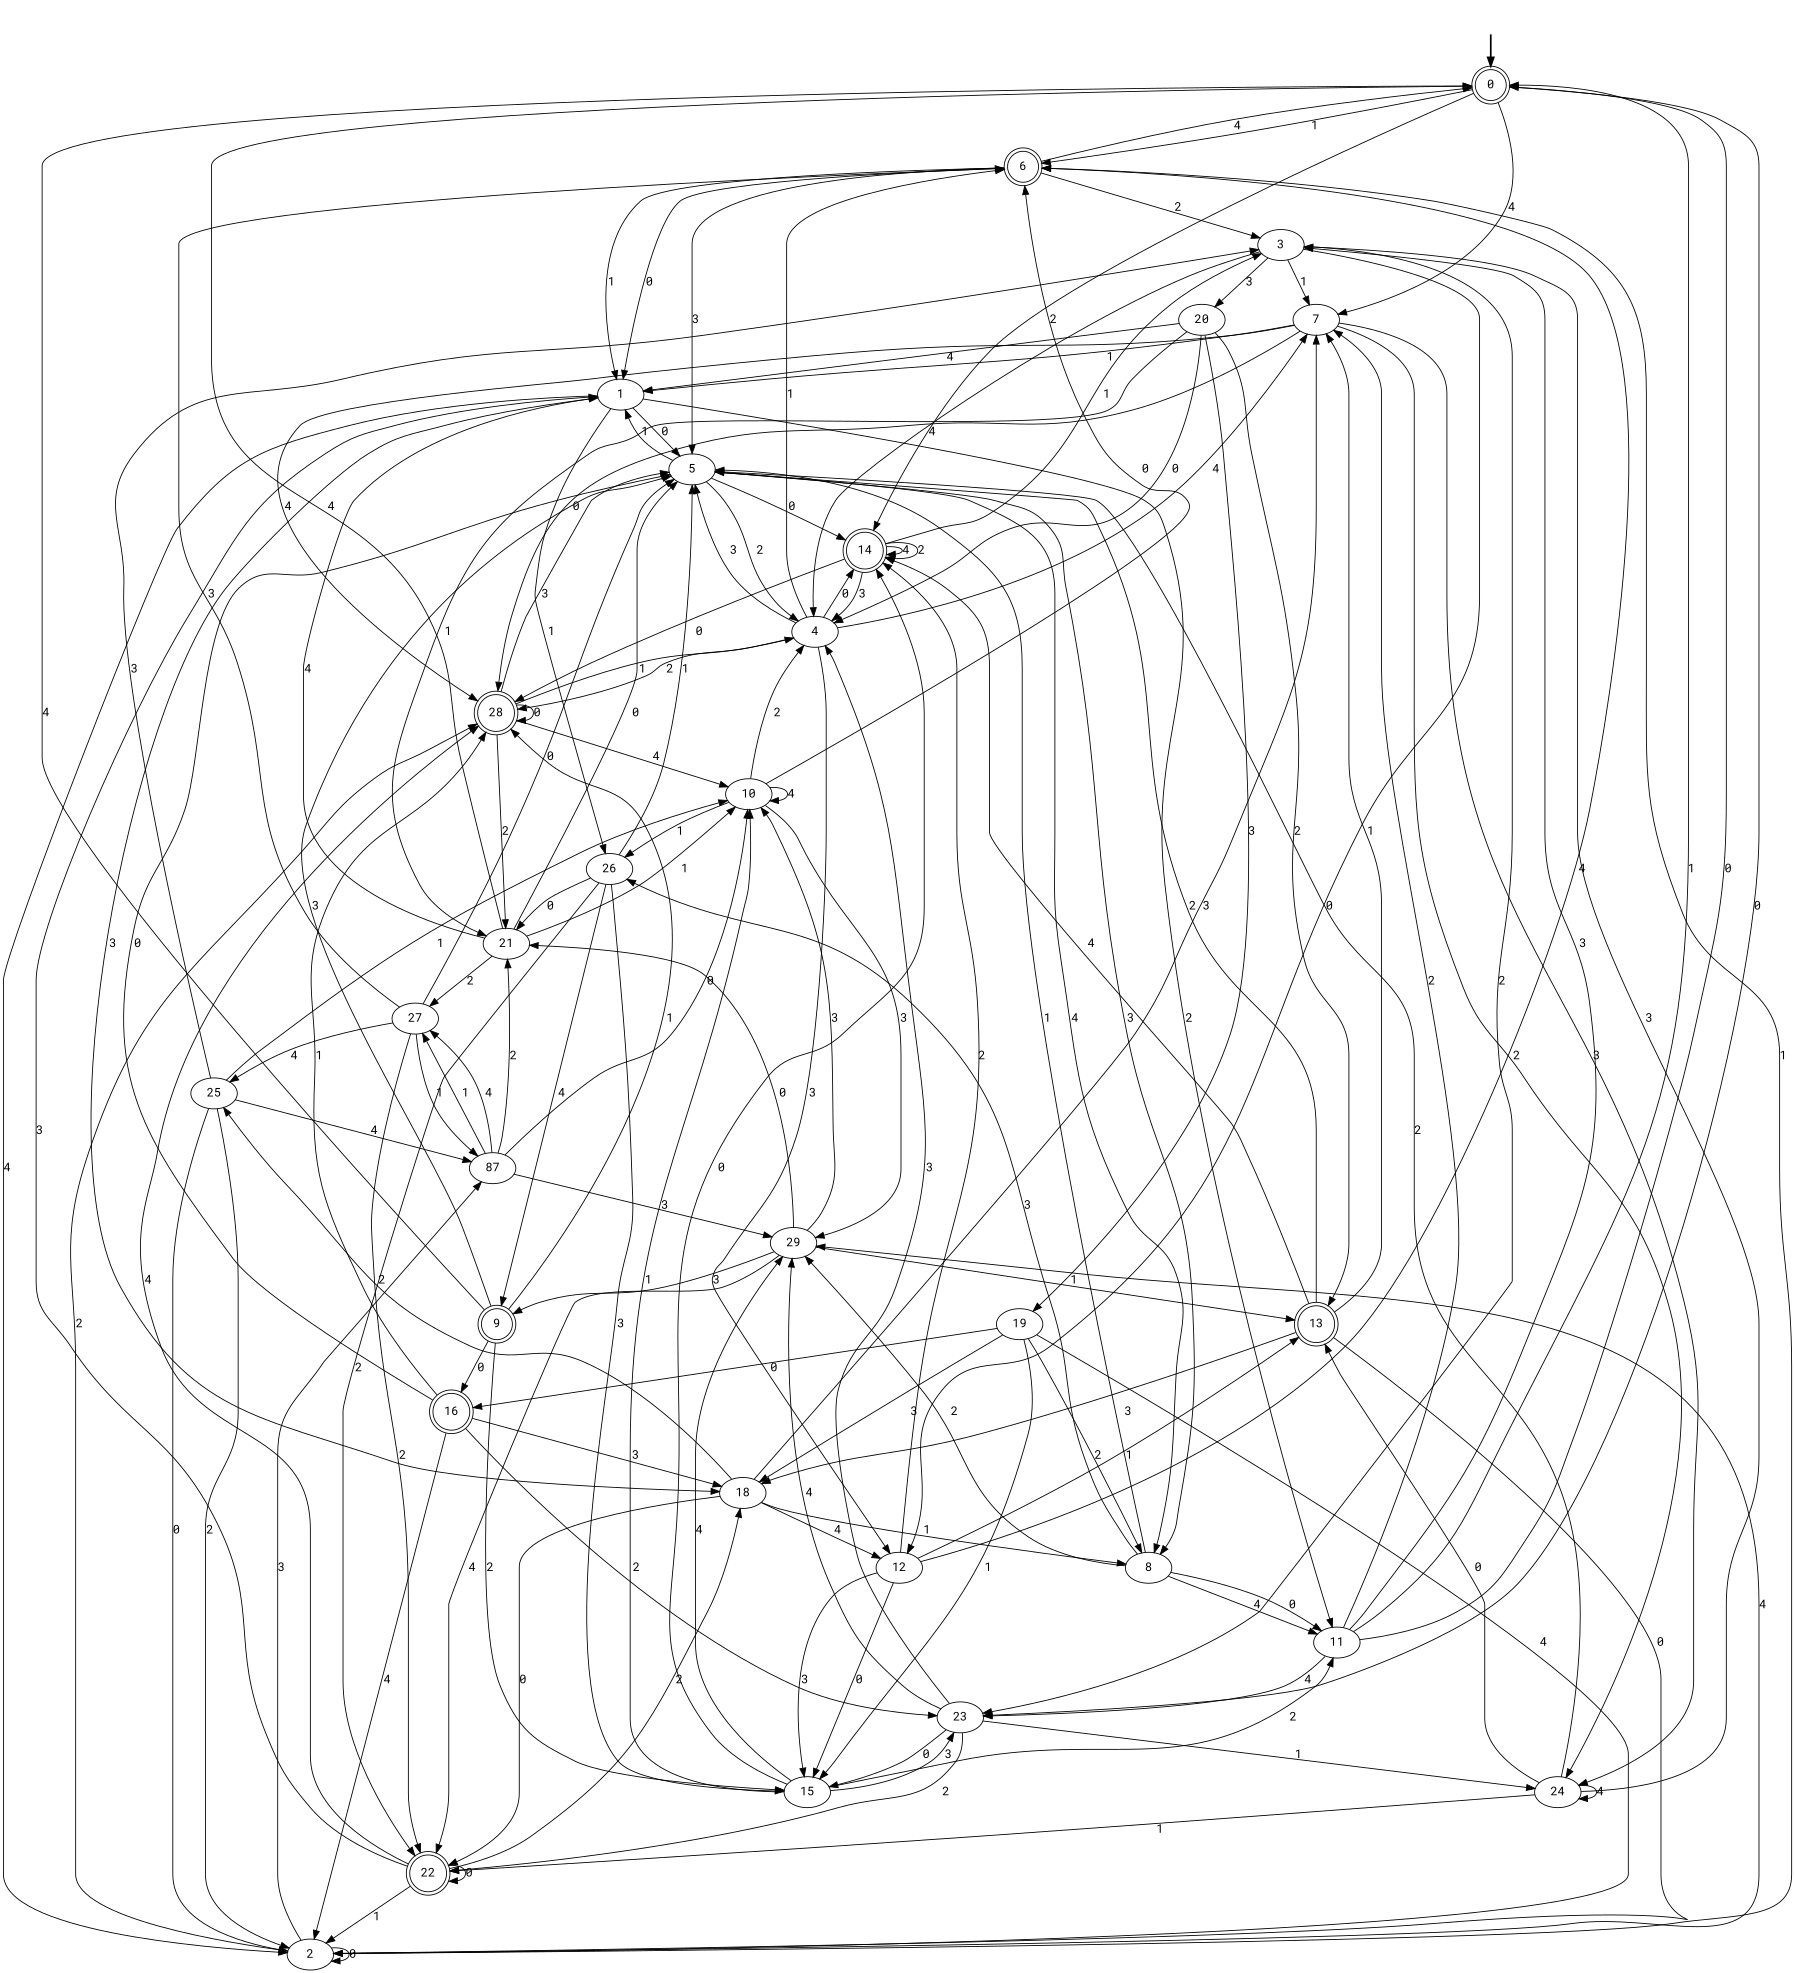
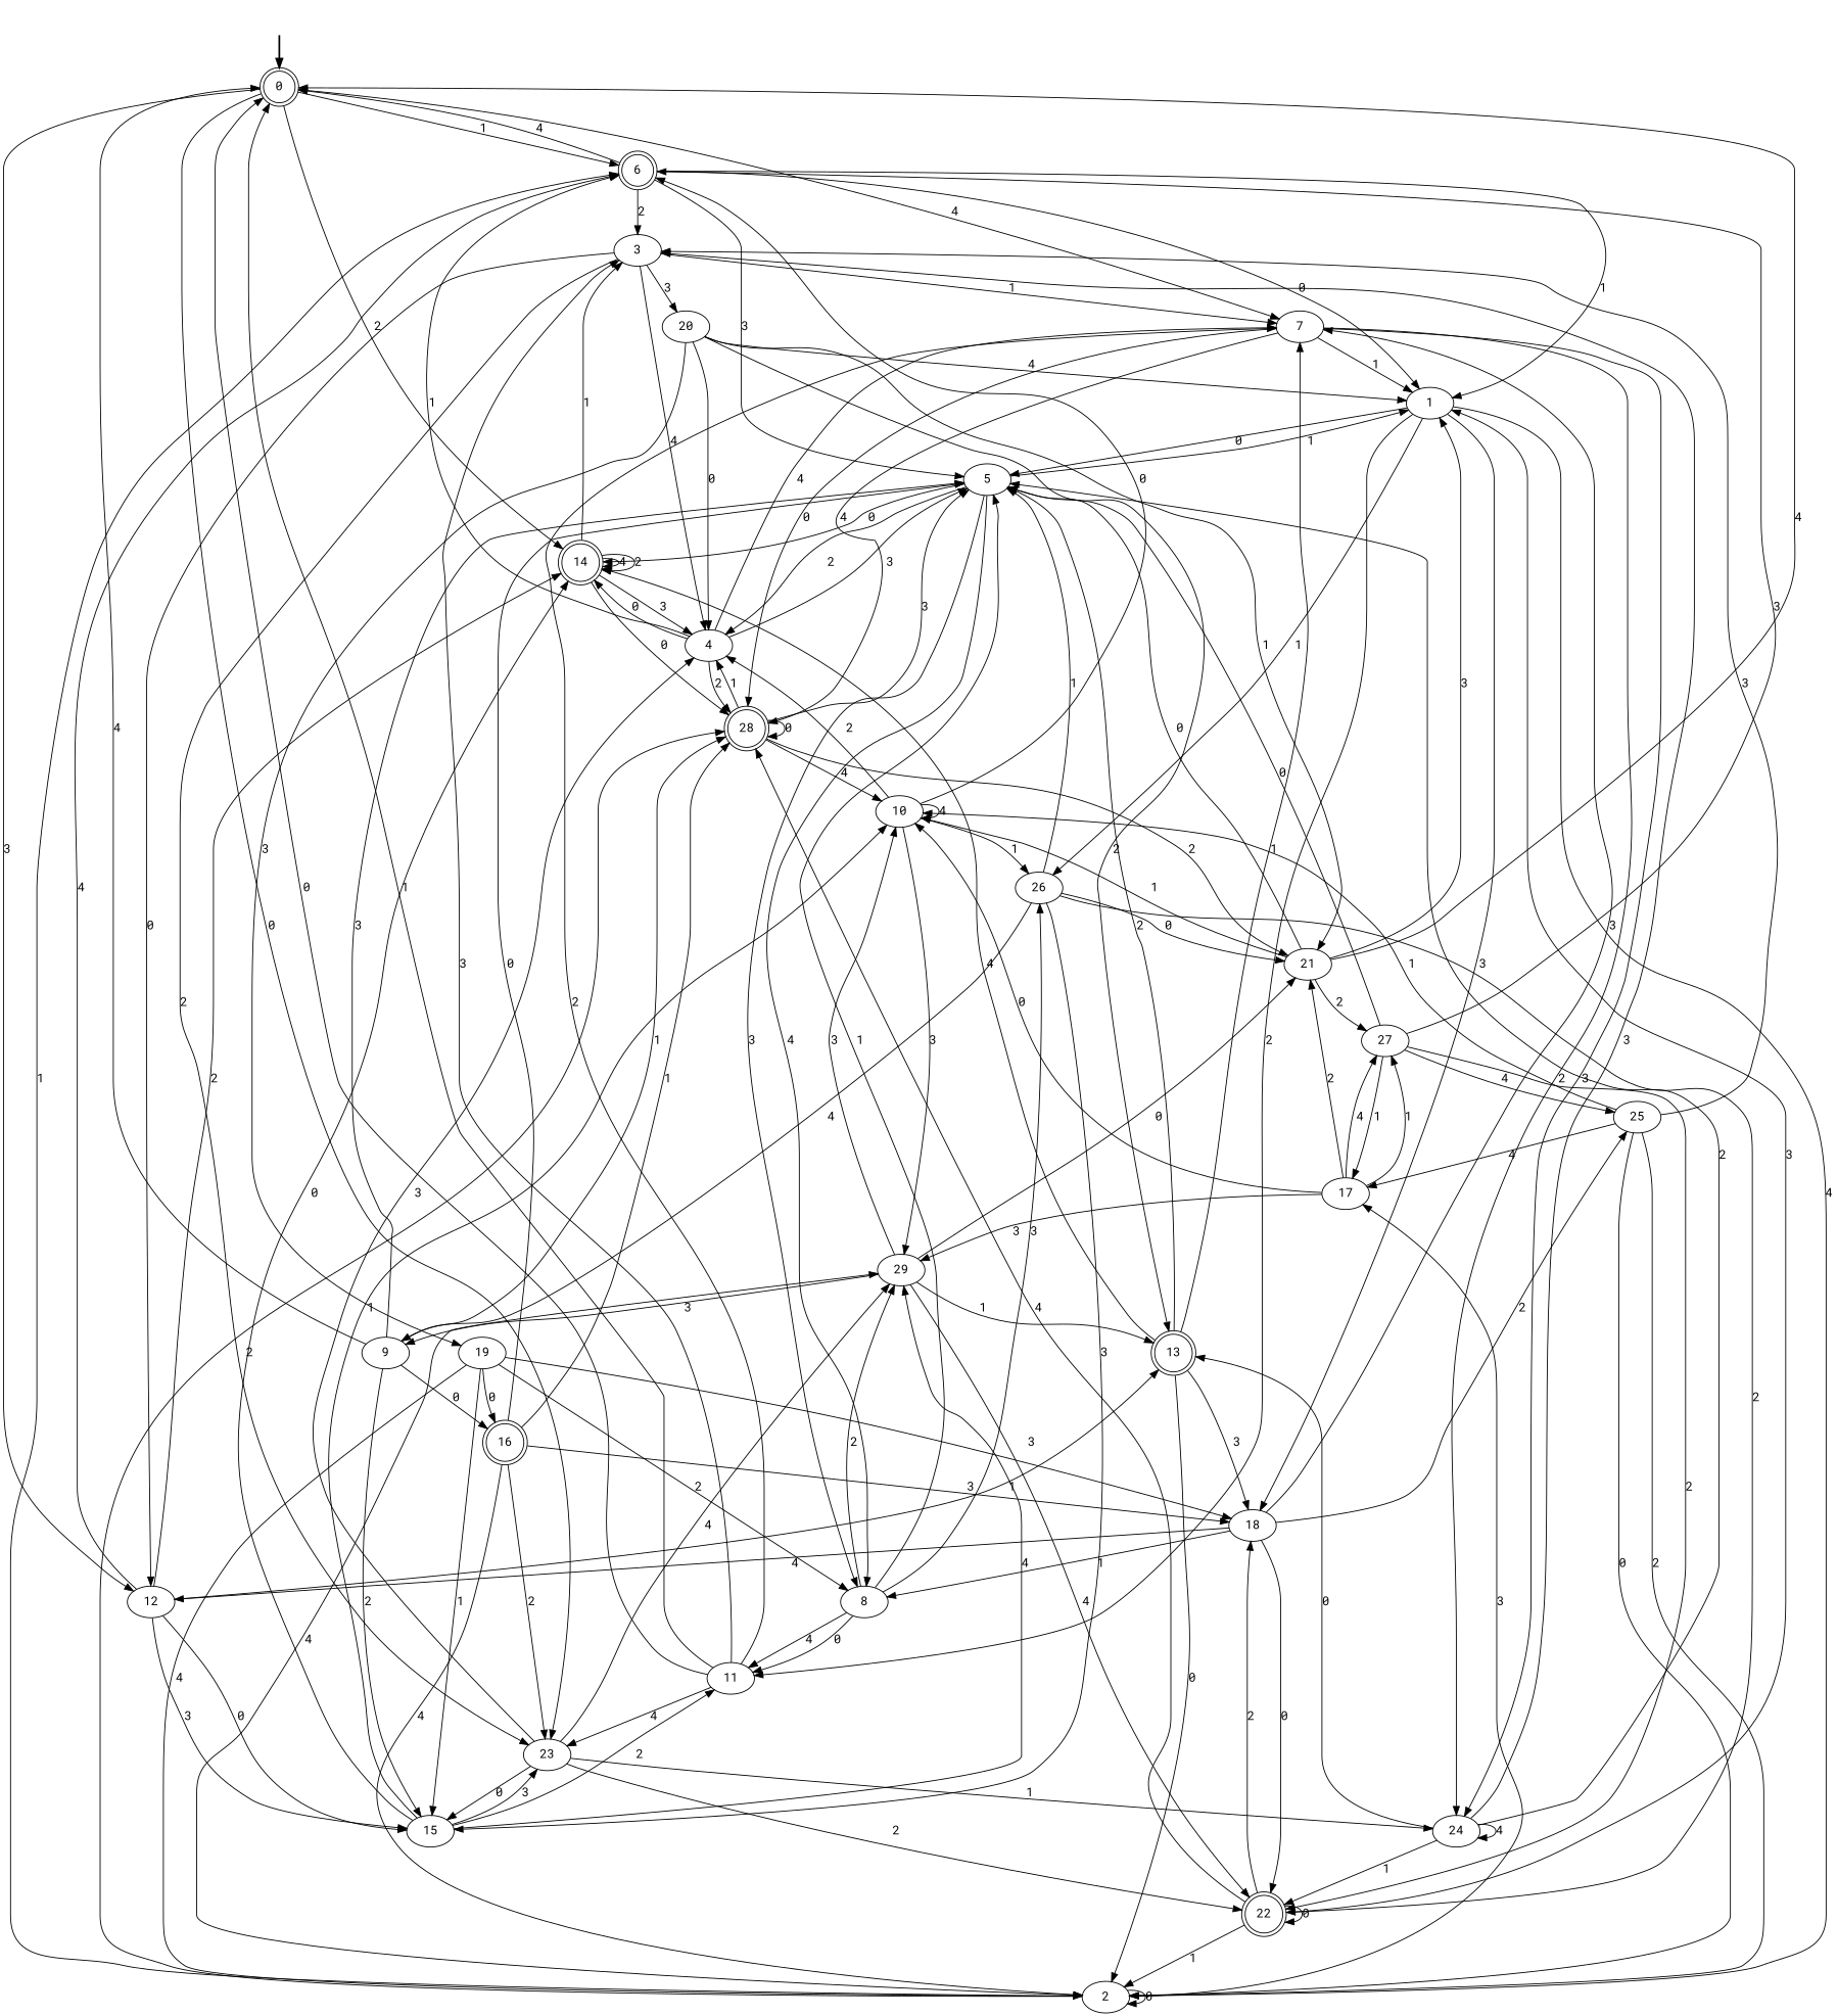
  digraph {
    fontname="Roboto Mono"
    node [fontname="Roboto Mono"]
    edge [fontname="Roboto Mono"]
    fake [style=invisible]
    0 [root=true shape=doublecircle]
    6 [shape=doublecircle]
    7
    12
    14 [shape=doublecircle]
    23
    1
    5
    3
    28 [shape=doublecircle]
    24
    15
    13 [shape=doublecircle]
    4
    29
    22 [shape=doublecircle]
    2
    11
    18
    26
-   17 [label=87]
+   17
    8
    25
-   9 [shape=doublecircle]
+   9
    21
    10
    27
    20
    19
    16 [shape=doublecircle]
    fake -> 0 [style=bold]
    0 -> 6 [label=1]
    0 -> 7 [label=4]
-   4 -> 12 [label=3]
+   0 -> 12 [label=3]
    0 -> 14 [label=2]
    0 -> 23 [label=0]
    6 -> 0 [label=4]
    6 -> 1 [label=1]
    6 -> 1 [label=0]
    6 -> 5 [label=3]
    6 -> 3 [label=2]
    7 -> 1 [label=1]
    7 -> 28 [label=4]
    7 -> 28 [label=0]
    7 -> 24 [label=2]
    7 -> 24 [label=3]
    12 -> 6 [label=4]
    12 -> 14 [label=2]
    12 -> 15 [label=3]
    12 -> 15 [label=0]
    12 -> 13 [label=1]
    14 -> 14 [label=4]
    14 -> 14 [label=2]
    14 -> 3 [label=1]
    14 -> 28 [label=0]
    14 -> 4 [label=3]
    23 -> 24 [label=1]
    23 -> 15 [label=0]
    23 -> 4 [label=3]
    23 -> 29 [label=4]
    23 -> 22 [label=2]
    1 -> 5 [label=0]
    1 -> 2 [label=4]
    1 -> 11 [label=2]
    1 -> 18 [label=3]
    1 -> 26 [label=1]
    5 -> 14 [label=0]
    5 -> 1 [label=1]
    5 -> 4 [label=2]
    5 -> 8 [label=4]
    5 -> 8 [label=3]
    3 -> 7 [label=1]
    3 -> 12 [label=0]
    3 -> 23 [label=2]
    3 -> 4 [label=4]
    3 -> 20 [label=3]
    28 -> 5 [label=3]
    28 -> 28 [label=0]
    28 -> 4 [label=1]
    28 -> 21 [label=2]
    28 -> 10 [label=4]
    24 -> 5 [label=2]
    24 -> 3 [label=3]
    24 -> 24 [label=4]
    24 -> 13 [label=0]
    24 -> 22 [label=1]
    15 -> 14 [label=0]
    15 -> 23 [label=3]
    15 -> 29 [label=4]
    15 -> 11 [label=2]
    15 -> 10 [label=1]
    13 -> 7 [label=1]
    13 -> 14 [label=4]
    13 -> 5 [label=2]
    13 -> 2 [label=0]
    13 -> 18 [label=3]
    4 -> 6 [label=1]
    4 -> 7 [label=4]
    4 -> 14 [label=0]
    4 -> 5 [label=3]
    4 -> 28 [label=2]
    29 -> 13 [label=1]
    29 -> 22 [label=4]
    29 -> 9 [label=3]
    29 -> 21 [label=0]
    29 -> 10 [label=3]
    22 -> 1 [label=3]
    22 -> 28 [label=4]
    22 -> 22 [label=0]
    22 -> 2 [label=1]
    22 -> 18 [label=2]
    2 -> 6 [label=1]
    2 -> 28 [label=2]
    2 -> 29 [label=4]
    2 -> 2 [label=0]
    2 -> 17 [label=3]
    11 -> 0 [label=0]
    11 -> 0 [label=1]
    11 -> 7 [label=2]
    11 -> 23 [label=4]
    11 -> 3 [label=3]
    18 -> 7 [label=3]
    18 -> 12 [label=4]
    18 -> 22 [label=0]
    18 -> 8 [label=1]
    18 -> 25 [label=2]
    26 -> 5 [label=1]
    26 -> 15 [label=3]
    26 -> 22 [label=2]
    26 -> 9 [label=4]
    26 -> 21 [label=0]
    17 -> 29 [label=3]
    17 -> 21 [label=2]
    17 -> 10 [label=0]
    17 -> 27 [label=1]
    17 -> 27 [label=4]
    8 -> 5 [label=1]
    8 -> 29 [label=2]
    8 -> 11 [label=4]
    8 -> 11 [label=0]
    8 -> 26 [label=3]
    25 -> 3 [label=3]
    25 -> 2 [label=2]
    25 -> 2 [label=0]
    25 -> 17 [label=4]
    25 -> 10 [label=1]
    9 -> 0 [label=4]
    9 -> 5 [label=3]
    9 -> 28 [label=1]
    9 -> 15 [label=2]
    9 -> 16 [label=0]
    21 -> 0 [label=4]
-   21 -> 1 [label=4]
+   21 -> 1 [label=3]
    21 -> 5 [label=0]
    21 -> 10 [label=1]
    21 -> 27 [label=2]
    10 -> 6 [label=0]
    10 -> 4 [label=2]
    10 -> 29 [label=3]
    10 -> 26 [label=1]
    10 -> 10 [label=4]
    27 -> 6 [label=3]
    27 -> 5 [label=0]
    27 -> 22 [label=2]
    27 -> 17 [label=1]
    27 -> 25 [label=4]
    20 -> 1 [label=4]
    20 -> 13 [label=2]
    20 -> 4 [label=0]
    20 -> 21 [label=1]
    20 -> 19 [label=3]
    19 -> 15 [label=1]
    19 -> 2 [label=4]
    19 -> 18 [label=3]
    19 -> 8 [label=2]
    19 -> 16 [label=0]
    16 -> 23 [label=2]
    16 -> 5 [label=0]
    16 -> 28 [label=1]
    16 -> 2 [label=4]
    16 -> 18 [label=3]
  }
